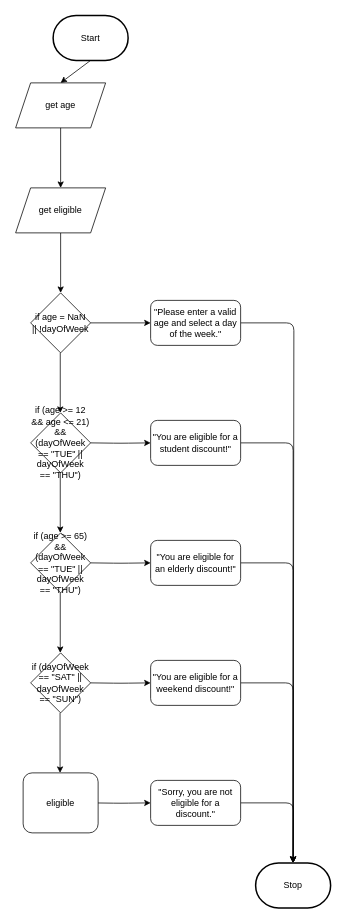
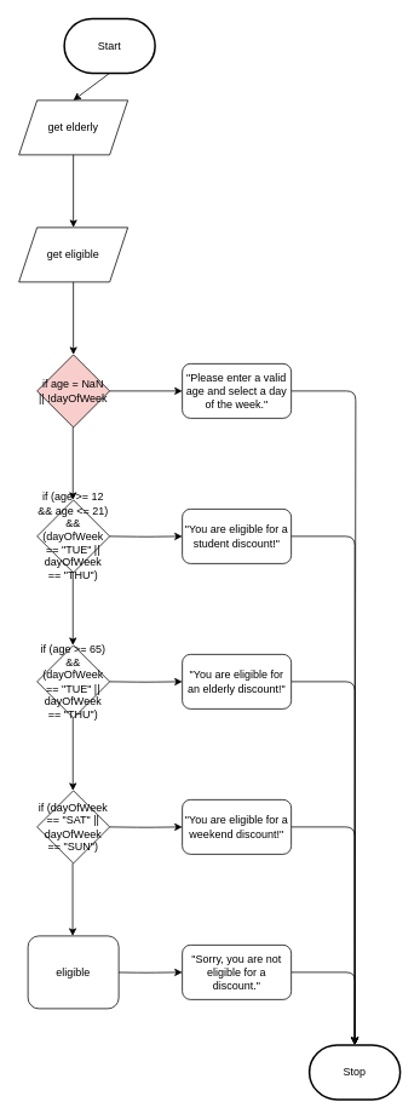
  <mxCell id="0" />
  <mxCell id="1" parent="0" />
  <mxCell id="2" style="edgeStyle=none;html=1;exitX=0.5;exitY=1;exitDx=0;exitDy=0;exitPerimeter=0;entryX=0.5;entryY=0;entryDx=0;entryDy=0;" parent="1" source="3" edge="1"><mxGeometry relative="1" as="geometry"><mxPoint x="80" y="110" as="targetPoint" /></mxGeometry></mxCell>
  <mxCell id="3" value="Start" style="strokeWidth=2;html=1;shape=mxgraph.flowchart.terminator;whiteSpace=wrap;" parent="1" vertex="1"><mxGeometry x="70" y="20" width="100" height="60" as="geometry" /></mxCell>
  <mxCell id="4" style="edgeStyle=none;html=1;exitX=0.5;exitY=1;exitDx=0;exitDy=0;entryX=0.5;entryY=0;entryDx=0;entryDy=0;" parent="1" target="5" edge="1"><mxGeometry relative="1" as="geometry"><mxPoint x="80" y="310" as="sourcePoint" /></mxGeometry></mxCell>
- <mxCell id="5" value="if age = NaN&lt;div&gt;|| !dayOfWeek&lt;/div&gt;" style="rhombus;whiteSpace=wrap;html=1;" parent="1" vertex="1"><mxGeometry x="40" y="390" width="80" height="80" as="geometry" /></mxCell>
+ <mxCell id="5" value="if age = NaN&lt;div&gt;|| !dayOfWeek&lt;/div&gt;" style="rhombus;whiteSpace=wrap;html=1;fillColor=#f8cecc;" parent="1" vertex="1"><mxGeometry x="40" y="390" width="80" height="80" as="geometry" /></mxCell>
  <mxCell id="6" style="edgeStyle=orthogonalEdgeStyle;html=1;exitX=1;exitY=0.5;exitDx=0;exitDy=0;entryX=0;entryY=0.5;entryDx=0;entryDy=0;" parent="1" source="5" target="9" edge="1"><mxGeometry relative="1" as="geometry"><mxPoint x="260" y="360" as="targetPoint" /></mxGeometry></mxCell>
- <mxCell id="7" value="get age" style="shape=parallelogram;perimeter=parallelogramPerimeter;whiteSpace=wrap;html=1;fixedSize=1;" parent="1" vertex="1"><mxGeometry x="20" y="110" width="120" height="60" as="geometry" /></mxCell>
+ <mxCell id="7" value="get elderly" style="shape=parallelogram;perimeter=parallelogramPerimeter;whiteSpace=wrap;html=1;fixedSize=1;" parent="1" vertex="1"><mxGeometry x="20" y="110" width="120" height="60" as="geometry" /></mxCell>
  <mxCell id="8" style="edgeStyle=orthogonalEdgeStyle;html=1;exitX=1;exitY=0.5;exitDx=0;exitDy=0;entryX=0.5;entryY=0;entryDx=0;entryDy=0;entryPerimeter=0;" parent="1" source="9" edge="1" target="25"><mxGeometry relative="1" as="geometry"><mxPoint x="380" y="1140" as="targetPoint" /><mxPoint x="390" y="430" as="sourcePoint" /><Array as="points"><mxPoint x="391" y="430" /><mxPoint x="391" y="1150" /></Array></mxGeometry></mxCell>
  <mxCell id="9" value="&quot;Please enter a valid age and select a day of the week.&quot;" style="rounded=1;whiteSpace=wrap;html=1;" parent="1" vertex="1"><mxGeometry x="200" y="400" width="120" height="60" as="geometry" /></mxCell>
  <mxCell id="10" style="edgeStyle=none;html=1;exitX=0.5;exitY=1;exitDx=0;exitDy=0;entryX=0.5;entryY=0;entryDx=0;entryDy=0;" parent="1" edge="1"><mxGeometry relative="1" as="geometry"><mxPoint x="79.5" y="470" as="sourcePoint" /><mxPoint x="79.5" y="550" as="targetPoint" /></mxGeometry></mxCell>
  <mxCell id="11" value="if (age &amp;gt;= 12 &amp;amp;&amp;amp; age &amp;lt;= 21) &amp;amp;&amp;amp; (dayOfWeek == &quot;TUE&quot; || dayOfWeek == &quot;THU&quot;)" style="rhombus;whiteSpace=wrap;html=1;" parent="1" vertex="1"><mxGeometry x="40" y="550" width="80" height="80" as="geometry" /></mxCell>
  <mxCell id="12" style="edgeStyle=orthogonalEdgeStyle;html=1;exitX=1;exitY=0.5;exitDx=0;exitDy=0;entryX=0;entryY=0.5;entryDx=0;entryDy=0;" parent="1" target="14" edge="1"><mxGeometry relative="1" as="geometry"><mxPoint x="260" y="520" as="targetPoint" /><mxPoint x="120" y="590" as="sourcePoint" /></mxGeometry></mxCell>
  <mxCell id="13" style="edgeStyle=orthogonalEdgeStyle;html=1;entryX=0.5;entryY=0;entryDx=0;entryDy=0;entryPerimeter=0;" parent="1" source="14" edge="1" target="25"><mxGeometry relative="1" as="geometry"><mxPoint x="390" y="1000" as="targetPoint" /></mxGeometry></mxCell>
  <mxCell id="14" value="&quot;You are eligible for a student discount!&quot;" style="rounded=1;whiteSpace=wrap;html=1;" parent="1" vertex="1"><mxGeometry x="200" y="560" width="120" height="60" as="geometry" /></mxCell>
  <mxCell id="15" style="edgeStyle=none;html=1;exitX=0.5;exitY=1;exitDx=0;exitDy=0;entryX=0.5;entryY=0;entryDx=0;entryDy=0;" parent="1" edge="1"><mxGeometry relative="1" as="geometry"><mxPoint x="79.5" y="630" as="sourcePoint" /><mxPoint x="79.5" y="710" as="targetPoint" /></mxGeometry></mxCell>
  <mxCell id="16" value="if (age &amp;gt;= 65) &amp;amp;&amp;amp; (dayOfWeek == &quot;TUE&quot; || dayOfWeek == &quot;THU&quot;)" style="rhombus;whiteSpace=wrap;html=1;" parent="1" vertex="1"><mxGeometry x="40" y="710" width="80" height="80" as="geometry" /></mxCell>
  <mxCell id="17" style="edgeStyle=orthogonalEdgeStyle;html=1;exitX=1;exitY=0.5;exitDx=0;exitDy=0;entryX=0;entryY=0.5;entryDx=0;entryDy=0;" parent="1" target="19" edge="1"><mxGeometry relative="1" as="geometry"><mxPoint x="260" y="680" as="targetPoint" /><mxPoint x="120" y="750" as="sourcePoint" /></mxGeometry></mxCell>
  <mxCell id="18" style="edgeStyle=orthogonalEdgeStyle;html=1;exitX=1;exitY=0.5;exitDx=0;exitDy=0;entryX=0.5;entryY=0;entryDx=0;entryDy=0;entryPerimeter=0;" parent="1" source="19" edge="1" target="25"><mxGeometry relative="1" as="geometry"><mxPoint x="390" y="1000" as="targetPoint" /></mxGeometry></mxCell>
  <mxCell id="19" value="&quot;You are eligible for an elderly discount!&quot;" style="rounded=1;whiteSpace=wrap;html=1;" parent="1" vertex="1"><mxGeometry x="200" y="720" width="120" height="60" as="geometry" /></mxCell>
  <mxCell id="20" style="edgeStyle=none;html=1;exitX=0.5;exitY=1;exitDx=0;exitDy=0;entryX=0.5;entryY=0;entryDx=0;entryDy=0;" parent="1" edge="1"><mxGeometry relative="1" as="geometry"><mxPoint x="79.5" y="790" as="sourcePoint" /><mxPoint x="79.5" y="870" as="targetPoint" /></mxGeometry></mxCell>
  <mxCell id="21" value="if (dayOfWeek == &quot;SAT&quot; || dayOfWeek == &quot;SUN&quot;)" style="rhombus;whiteSpace=wrap;html=1;" parent="1" vertex="1"><mxGeometry x="40" y="870" width="80" height="80" as="geometry" /></mxCell>
  <mxCell id="22" style="edgeStyle=orthogonalEdgeStyle;html=1;exitX=1;exitY=0.5;exitDx=0;exitDy=0;entryX=0;entryY=0.5;entryDx=0;entryDy=0;" parent="1" target="24" edge="1"><mxGeometry relative="1" as="geometry"><mxPoint x="260" y="840" as="targetPoint" /><mxPoint x="120" y="910" as="sourcePoint" /></mxGeometry></mxCell>
  <mxCell id="23" style="edgeStyle=orthogonalEdgeStyle;html=1;exitX=1;exitY=0.5;exitDx=0;exitDy=0;entryX=0.5;entryY=0;entryDx=0;entryDy=0;entryPerimeter=0;" parent="1" source="24" edge="1" target="25"><mxGeometry relative="1" as="geometry"><mxPoint x="390" y="1000" as="targetPoint" /></mxGeometry></mxCell>
  <mxCell id="24" value="&quot;You are eligible for a weekend discount!&quot;" style="rounded=1;whiteSpace=wrap;html=1;" parent="1" vertex="1"><mxGeometry x="200" y="880" width="120" height="60" as="geometry" /></mxCell>
  <mxCell id="25" value="Stop" style="strokeWidth=2;html=1;shape=mxgraph.flowchart.terminator;whiteSpace=wrap;" parent="1" vertex="1"><mxGeometry x="340" y="1150" width="100" height="60" as="geometry" /></mxCell>
  <mxCell id="26" style="edgeStyle=none;html=1;exitX=0.5;exitY=1;exitDx=0;exitDy=0;exitPerimeter=0;entryX=0.5;entryY=0;entryDx=0;entryDy=0;" parent="1" edge="1"><mxGeometry relative="1" as="geometry"><mxPoint x="80" y="250" as="targetPoint" /><mxPoint x="80" y="170" as="sourcePoint" /></mxGeometry></mxCell>
  <mxCell id="27" value="get eligible" style="shape=parallelogram;perimeter=parallelogramPerimeter;whiteSpace=wrap;html=1;fixedSize=1;" parent="1" vertex="1"><mxGeometry x="20" y="250" width="120" height="60" as="geometry" /></mxCell>
  <mxCell id="28" style="edgeStyle=orthogonalEdgeStyle;html=1;exitX=1;exitY=0.5;exitDx=0;exitDy=0;entryX=0;entryY=0.5;entryDx=0;entryDy=0;" edge="1" parent="1" target="30"><mxGeometry relative="1" as="geometry"><mxPoint x="260" y="1000" as="targetPoint" /><mxPoint x="120" y="1070" as="sourcePoint" /></mxGeometry></mxCell>
  <mxCell id="29" style="edgeStyle=orthogonalEdgeStyle;html=1;exitX=1;exitY=0.5;exitDx=0;exitDy=0;" edge="1" parent="1" source="30"><mxGeometry relative="1" as="geometry"><mxPoint x="390" y="1150" as="targetPoint" /></mxGeometry></mxCell>
  <mxCell id="30" value="&quot;Sorry, you are not eligible for a discount.&quot;" style="rounded=1;whiteSpace=wrap;html=1;" vertex="1" parent="1"><mxGeometry x="200" y="1040" width="120" height="60" as="geometry" /></mxCell>
  <mxCell id="31" style="edgeStyle=none;html=1;exitX=0.5;exitY=1;exitDx=0;exitDy=0;entryX=0.5;entryY=0;entryDx=0;entryDy=0;" edge="1" parent="1"><mxGeometry relative="1" as="geometry"><mxPoint x="79.23" y="950" as="sourcePoint" /><mxPoint x="79.23" y="1030" as="targetPoint" /></mxGeometry></mxCell>
  <mxCell id="32" value="eligible" style="rounded=1;whiteSpace=wrap;html=1;" vertex="1" parent="1"><mxGeometry x="30" y="1030" width="100" height="80" as="geometry" /></mxCell>
